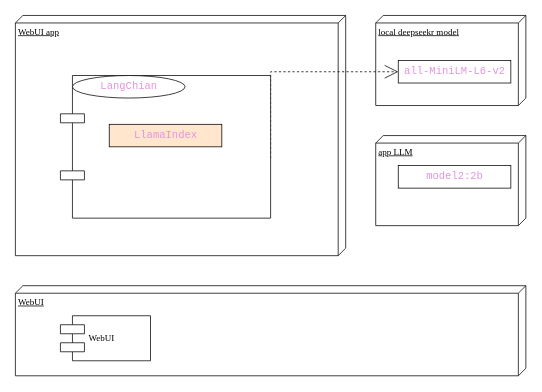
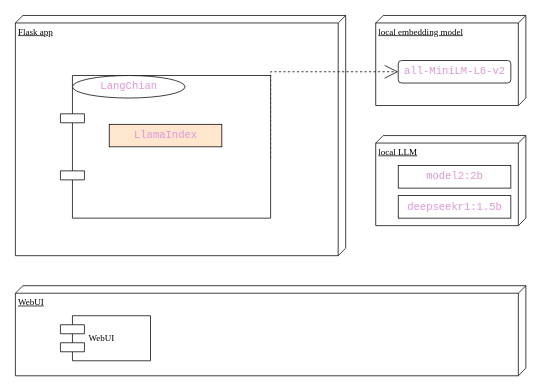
  <mxCell id="0" />
  <mxCell id="1" parent="0" />
  <mxCell id="2" value="WebUI" style="verticalAlign=top;align=left;spacingTop=8;spacingLeft=2;spacingRight=12;shape=cube;size=10;direction=south;fontStyle=4;html=1;rounded=0;shadow=0;comic=0;labelBackgroundColor=none;strokeWidth=1;fontFamily=Verdana;fontSize=12" parent="1" vertex="1"><mxGeometry x="20" y="380" width="680" height="120" as="geometry" /></mxCell>
- <mxCell id="3" value="WebUI app" style="verticalAlign=top;align=left;spacingTop=8;spacingLeft=2;spacingRight=12;shape=cube;size=10;direction=south;fontStyle=4;html=1;rounded=0;shadow=0;comic=0;labelBackgroundColor=none;strokeWidth=1;fontFamily=Verdana;fontSize=12" parent="1" vertex="1"><mxGeometry x="20" y="20" width="440" height="320" as="geometry" /></mxCell>
- <mxCell id="4" value="app LLM" style="verticalAlign=top;align=left;spacingTop=8;spacingLeft=2;spacingRight=12;shape=cube;size=10;direction=south;fontStyle=4;html=1;rounded=0;shadow=0;comic=0;labelBackgroundColor=none;strokeWidth=1;fontFamily=Verdana;fontSize=12" parent="1" vertex="1"><mxGeometry x="500" y="180" width="200" height="120" as="geometry" /></mxCell>
+ <mxCell id="3" value="Flask app" style="verticalAlign=top;align=left;spacingTop=8;spacingLeft=2;spacingRight=12;shape=cube;size=10;direction=south;fontStyle=4;html=1;rounded=0;shadow=0;comic=0;labelBackgroundColor=none;strokeWidth=1;fontFamily=Verdana;fontSize=12" parent="1" vertex="1"><mxGeometry x="20" y="20" width="440" height="320" as="geometry" /></mxCell>
+ <mxCell id="4" value="local LLM" style="verticalAlign=top;align=left;spacingTop=8;spacingLeft=2;spacingRight=12;shape=cube;size=10;direction=south;fontStyle=4;html=1;rounded=0;shadow=0;comic=0;labelBackgroundColor=none;strokeWidth=1;fontFamily=Verdana;fontSize=12" parent="1" vertex="1"><mxGeometry x="500" y="180" width="200" height="120" as="geometry" /></mxCell>
  <mxCell id="5" value="WebUI" style="shape=component;align=left;spacingLeft=36;rounded=0;shadow=0;comic=0;labelBackgroundColor=none;strokeWidth=1;fontFamily=Verdana;fontSize=12;html=1;" parent="1" vertex="1"><mxGeometry x="80" y="420" width="120" height="60" as="geometry" /></mxCell>
- <mxCell id="6" value="local deepseekr model" style="verticalAlign=top;align=left;spacingTop=8;spacingLeft=2;spacingRight=12;shape=cube;size=10;direction=south;fontStyle=4;html=1;rounded=0;shadow=0;comic=0;labelBackgroundColor=none;strokeWidth=1;fontFamily=Verdana;fontSize=12" vertex="1" parent="1"><mxGeometry x="500" y="20" width="200" height="120" as="geometry" /></mxCell>
- <mxCell id="7" value="&lt;div style=&quot;color: rgb(214, 214, 221); font-family: Consolas, &amp;quot;Courier New&amp;quot;, monospace; font-size: 14px; line-height: 19px; white-space-collapse: preserve;&quot;&gt;&lt;span style=&quot;color: rgb(227, 148, 220);&quot;&gt;all-MiniLM-L6-v2&lt;/span&gt;&lt;/div&gt;" style="html=1;rounded=0;shadow=0;comic=0;labelBackgroundColor=none;strokeWidth=1;fontFamily=Verdana;fontSize=12;align=center;" parent="1" vertex="1"><mxGeometry x="530" y="80" width="150" height="30" as="geometry" /></mxCell>
+ <mxCell id="6" value="local embedding model" style="verticalAlign=top;align=left;spacingTop=8;spacingLeft=2;spacingRight=12;shape=cube;size=10;direction=south;fontStyle=4;html=1;rounded=0;shadow=0;comic=0;labelBackgroundColor=none;strokeWidth=1;fontFamily=Verdana;fontSize=12" vertex="1" parent="1"><mxGeometry x="500" y="20" width="200" height="120" as="geometry" /></mxCell>
+ <mxCell id="7" value="&lt;div style=&quot;color: rgb(214, 214, 221); font-family: Consolas, &amp;quot;Courier New&amp;quot;, monospace; font-size: 14px; line-height: 19px; white-space-collapse: preserve;&quot;&gt;&lt;span style=&quot;color: rgb(227, 148, 220);&quot;&gt;all-MiniLM-L6-v2&lt;/span&gt;&lt;/div&gt;" style="html=1;shadow=0;comic=0;labelBackgroundColor=none;strokeWidth=1;fontFamily=Verdana;fontSize=12;align=center;rounded=1;" parent="1" vertex="1"><mxGeometry x="530" y="80" width="150" height="30" as="geometry" /></mxCell>
  <mxCell id="8" style="edgeStyle=orthogonalEdgeStyle;rounded=0;html=1;labelBackgroundColor=none;startArrow=none;startFill=0;startSize=8;endArrow=open;endFill=0;endSize=16;fontFamily=Verdana;fontSize=12;dashed=1;exitX=1;exitY=0.5;exitDx=0;exitDy=0;" parent="1" target="7" edge="1"><mxGeometry relative="1" as="geometry"><Array as="points"><mxPoint x="360" y="95" /></Array><mxPoint x="360" y="210" as="sourcePoint" /></mxGeometry></mxCell>
  <mxCell id="9" value="&lt;div style=&quot;color: rgb(214, 214, 221); font-family: Consolas, &amp;quot;Courier New&amp;quot;, monospace; font-size: 14px; line-height: 19px; white-space-collapse: preserve;&quot;&gt;&lt;span style=&quot;color: rgb(227, 148, 220);&quot;&gt;model2:2b&lt;/span&gt;&lt;/div&gt;" style="html=1;rounded=0;shadow=0;comic=0;labelBackgroundColor=none;strokeWidth=1;fontFamily=Verdana;fontSize=12;align=center;" vertex="1" parent="1"><mxGeometry x="530" y="220" width="150" height="30" as="geometry" /></mxCell>
+ <mxCell id="10" value="&lt;div style=&quot;color: rgb(214, 214, 221); font-family: Consolas, &amp;quot;Courier New&amp;quot;, monospace; font-size: 14px; line-height: 19px; white-space-collapse: preserve;&quot;&gt;&lt;span style=&quot;color: rgb(227, 148, 220);&quot;&gt;deepseekr1:1.5b&lt;/span&gt;&lt;/div&gt;" style="html=1;rounded=0;shadow=0;comic=0;labelBackgroundColor=none;strokeWidth=1;fontFamily=Verdana;fontSize=12;align=center;" vertex="1" parent="1"><mxGeometry x="530" y="260" width="150" height="30" as="geometry" /></mxCell>
  <mxCell id="11" value="" style="shape=component;align=left;spacingLeft=36;rounded=0;shadow=0;comic=0;labelBackgroundColor=none;strokeWidth=1;fontFamily=Verdana;fontSize=12;html=1;" vertex="1" parent="1"><mxGeometry x="80" y="100" width="280" height="190" as="geometry" /></mxCell>
  <mxCell id="12" value="&lt;div style=&quot;color: rgb(214, 214, 221); font-family: Consolas, &amp;quot;Courier New&amp;quot;, monospace; font-size: 14px; line-height: 19px; white-space-collapse: preserve;&quot;&gt;&lt;span style=&quot;color: rgb(227, 148, 220);&quot;&gt;LangChian&lt;/span&gt;&lt;/div&gt;" style="ellipse;html=1;shadow=0;comic=0;labelBackgroundColor=none;strokeWidth=1;fontFamily=Verdana;fontSize=12;align=center;" vertex="1" parent="1"><mxGeometry x="96" y="100" width="150" height="30" as="geometry" /></mxCell>
  <mxCell id="13" value="&lt;div style=&quot;color: rgb(214, 214, 221); font-family: Consolas, &amp;quot;Courier New&amp;quot;, monospace; font-size: 14px; line-height: 19px; white-space-collapse: preserve;&quot;&gt;&lt;span style=&quot;color: rgb(227, 148, 220);&quot;&gt;LlamaIndex&lt;/span&gt;&lt;/div&gt;" style="html=1;rounded=0;shadow=0;comic=0;labelBackgroundColor=none;strokeWidth=1;fontFamily=Verdana;fontSize=12;align=center;fillColor=#ffe6cc;" vertex="1" parent="1"><mxGeometry x="145" y="165" width="150" height="30" as="geometry" /></mxCell>
